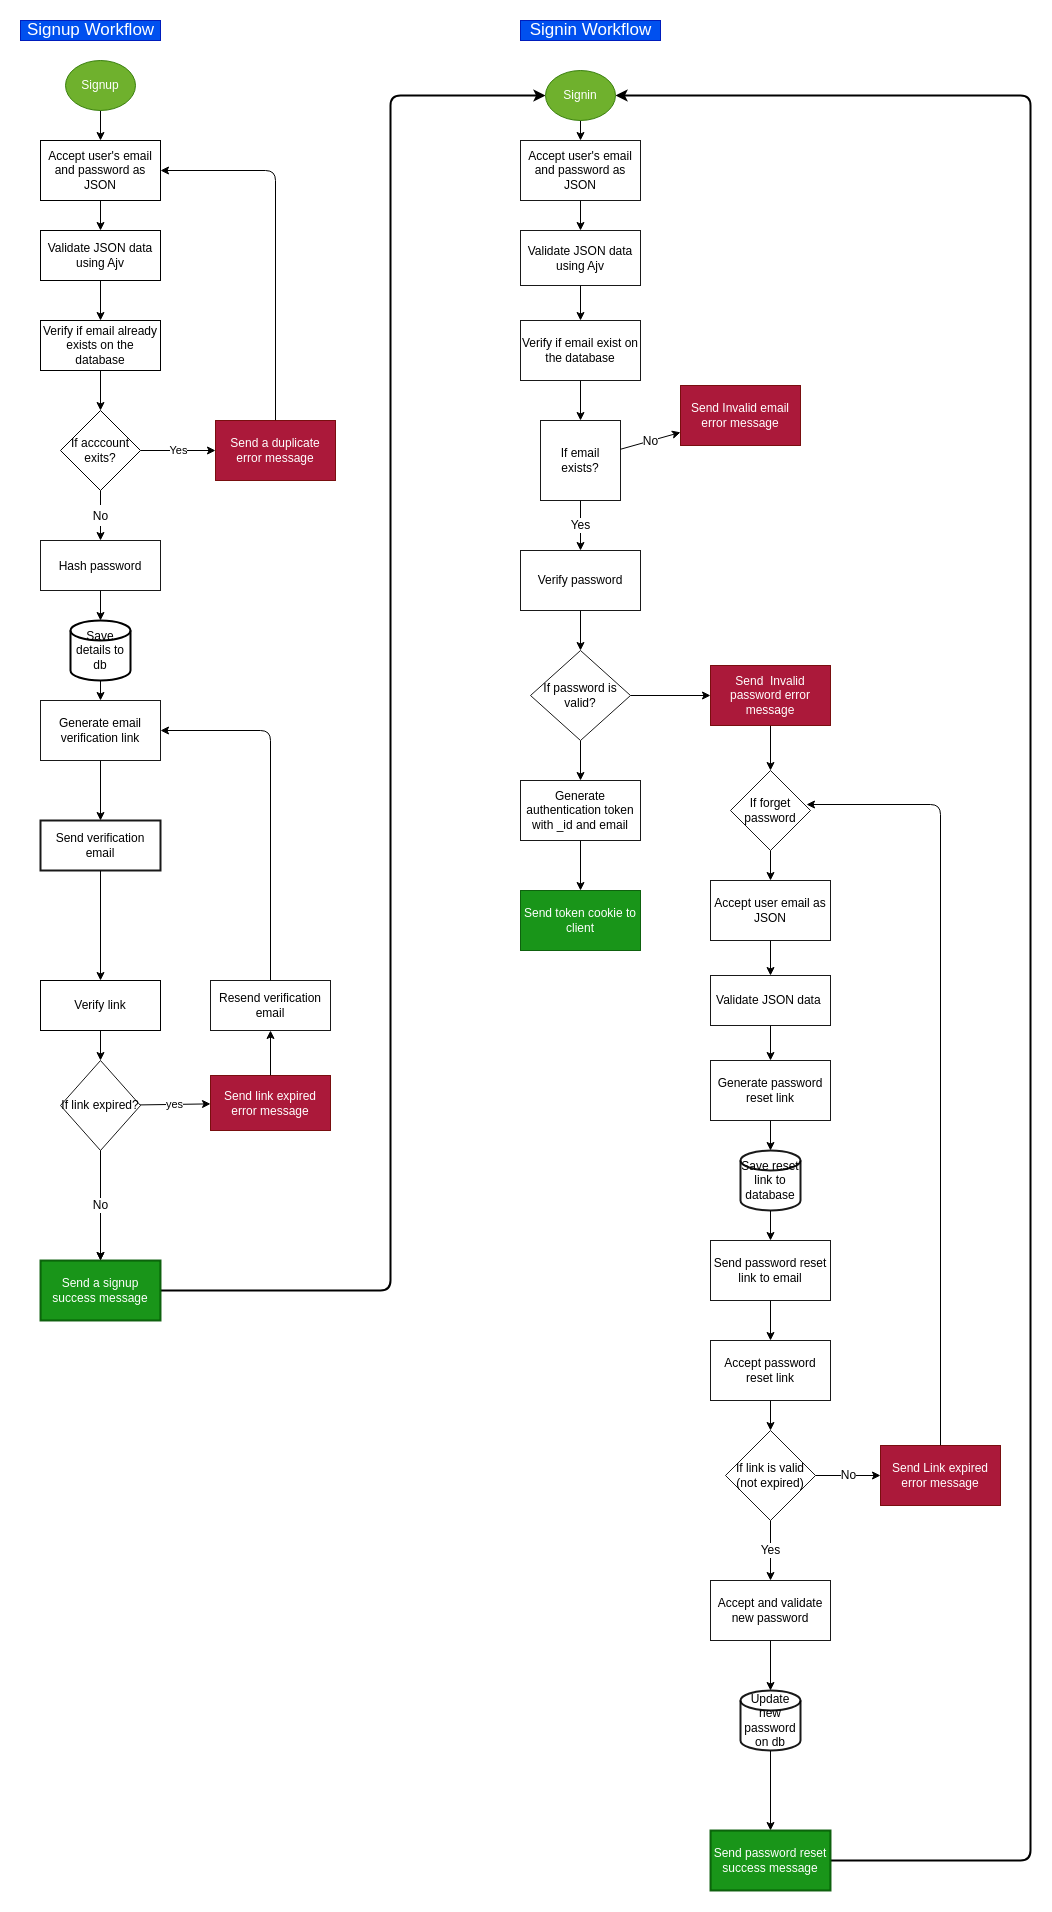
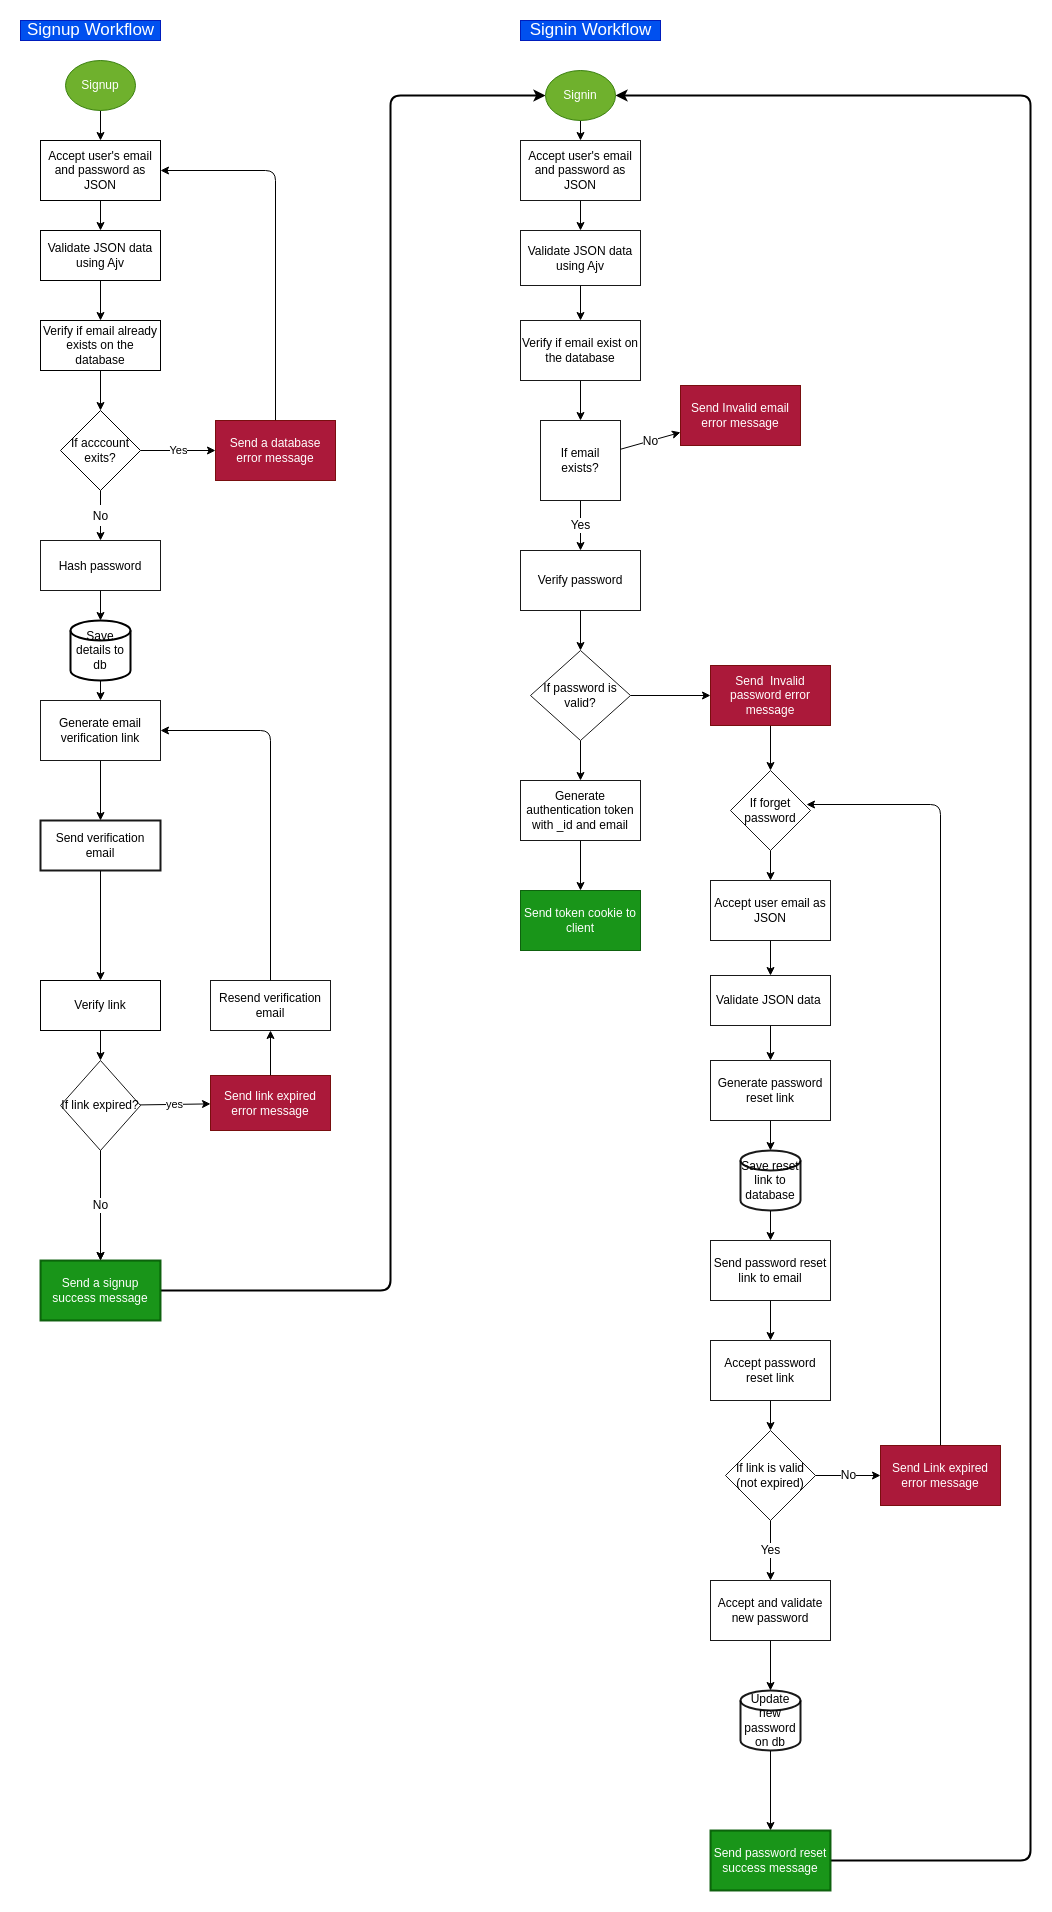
  <mxCell id="0" />
  <mxCell id="1" parent="0" />
  <mxCell id="2" value="" style="edgeStyle=none;html=1;" parent="1" source="3" target="5" edge="1"><mxGeometry relative="1" as="geometry" /></mxCell>
  <mxCell id="3" value="Accept user's email and password as JSON" style="rounded=0;whiteSpace=wrap;html=1;" parent="1" vertex="1"><mxGeometry x="40" y="140" width="120" height="60" as="geometry" /></mxCell>
  <mxCell id="4" value="" style="edgeStyle=none;html=1;" parent="1" source="5" target="7" edge="1"><mxGeometry relative="1" as="geometry" /></mxCell>
  <mxCell id="5" value="Validate JSON data using Ajv" style="rounded=0;whiteSpace=wrap;html=1;" parent="1" vertex="1"><mxGeometry x="40" y="230" width="120" height="50" as="geometry" /></mxCell>
  <mxCell id="6" value="" style="edgeStyle=none;html=1;" parent="1" source="7" target="10" edge="1"><mxGeometry relative="1" as="geometry" /></mxCell>
  <mxCell id="7" value="Verify if email already exists on the database" style="rounded=0;whiteSpace=wrap;html=1;" parent="1" vertex="1"><mxGeometry x="40" y="320" width="120" height="50" as="geometry" /></mxCell>
  <mxCell id="8" value="Yes" style="edgeStyle=none;html=1;" parent="1" source="10" target="12" edge="1"><mxGeometry relative="1" as="geometry" /></mxCell>
  <mxCell id="9" value="&lt;font style=&quot;font-size: 12px&quot;&gt;No&lt;/font&gt;" style="edgeStyle=none;html=1;fontSize=17;" parent="1" source="10" target="18" edge="1"><mxGeometry relative="1" as="geometry" /></mxCell>
  <mxCell id="10" value="If acccount exits?" style="rhombus;whiteSpace=wrap;html=1;rounded=0;" parent="1" vertex="1"><mxGeometry x="60" y="410" width="80" height="80" as="geometry" /></mxCell>
  <mxCell id="11" style="edgeStyle=none;html=1;exitX=0.5;exitY=0;exitDx=0;exitDy=0;entryX=1;entryY=0.5;entryDx=0;entryDy=0;" edge="1" parent="1" source="12" target="3"><mxGeometry relative="1" as="geometry"><Array as="points"><mxPoint x="275" y="170" /></Array></mxGeometry></mxCell>
- <mxCell id="12" value="Send a duplicate error message" style="whiteSpace=wrap;html=1;rounded=0;fillColor=#a20025;fontColor=#ffffff;strokeColor=#6F0000;opacity=90;" parent="1" vertex="1"><mxGeometry x="215" y="420" width="120" height="60" as="geometry" /></mxCell>
+ <mxCell id="12" value="Send a database error message" style="whiteSpace=wrap;html=1;rounded=0;fillColor=#a20025;fontColor=#ffffff;strokeColor=#6F0000;opacity=90;" parent="1" vertex="1"><mxGeometry x="215" y="420" width="120" height="60" as="geometry" /></mxCell>
  <mxCell id="13" style="edgeStyle=none;html=1;" edge="1" parent="1" source="14" target="77"><mxGeometry relative="1" as="geometry" /></mxCell>
  <mxCell id="14" value="Send verification email" style="whiteSpace=wrap;html=1;strokeWidth=2;opacity=90;" parent="1" vertex="1"><mxGeometry x="40" y="820" width="120" height="50" as="geometry" /></mxCell>
  <mxCell id="15" value="" style="edgeStyle=none;html=1;fontSize=12;startArrow=none;" parent="1" source="73" target="20" edge="1"><mxGeometry relative="1" as="geometry"><mxPoint x="100" y="940" as="sourcePoint" /></mxGeometry></mxCell>
  <mxCell id="16" value="&lt;font style=&quot;font-size: 17px&quot;&gt;Signup Workflow&lt;/font&gt;" style="text;html=1;align=center;verticalAlign=middle;resizable=0;points=[];autosize=1;strokeColor=#001DBC;fillColor=#0050ef;fontColor=#ffffff;" parent="1" vertex="1"><mxGeometry x="20" y="20" width="140" height="20" as="geometry" /></mxCell>
  <mxCell id="17" value="" style="edgeStyle=none;html=1;" edge="1" parent="1" source="18" target="83"><mxGeometry relative="1" as="geometry" /></mxCell>
  <mxCell id="18" value="&lt;span style=&quot;font-size: 12px&quot;&gt;Hash password&lt;/span&gt;" style="whiteSpace=wrap;html=1;fontSize=17;opacity=90;strokeWidth=1;" parent="1" vertex="1"><mxGeometry x="40" y="540" width="120" height="50" as="geometry" /></mxCell>
  <mxCell id="19" style="edgeStyle=none;html=1;exitX=1;exitY=0.5;exitDx=0;exitDy=0;entryX=0;entryY=0.5;entryDx=0;entryDy=0;fontSize=12;strokeWidth=2;" parent="1" source="20" target="69" edge="1"><mxGeometry relative="1" as="geometry"><Array as="points"><mxPoint x="390" y="1290" /><mxPoint x="390" y="1060" /><mxPoint x="390" y="95" /></Array></mxGeometry></mxCell>
  <mxCell id="20" value="Send a signup success message" style="whiteSpace=wrap;html=1;strokeWidth=2;opacity=90;fillColor=#008a00;fontColor=#ffffff;strokeColor=#005700;" parent="1" vertex="1"><mxGeometry x="40" y="1260" width="120" height="60" as="geometry" /></mxCell>
  <mxCell id="21" value="" style="edgeStyle=none;html=1;fontSize=17;" parent="1" source="22" target="25" edge="1"><mxGeometry relative="1" as="geometry" /></mxCell>
  <mxCell id="22" value="Accept user's email and password as JSON" style="whiteSpace=wrap;html=1;fontSize=12;strokeWidth=1;opacity=90;" parent="1" vertex="1"><mxGeometry x="520" y="140" width="120" height="60" as="geometry" /></mxCell>
  <mxCell id="23" value="&lt;font style=&quot;font-size: 17px&quot;&gt;Signin Workflow&lt;/font&gt;" style="text;html=1;align=center;verticalAlign=middle;resizable=0;points=[];autosize=1;strokeColor=#001DBC;fillColor=#0050ef;fontSize=12;fontColor=#ffffff;" parent="1" vertex="1"><mxGeometry x="520" y="20" width="140" height="20" as="geometry" /></mxCell>
  <mxCell id="24" value="" style="edgeStyle=none;html=1;fontSize=17;" parent="1" source="25" target="27" edge="1"><mxGeometry relative="1" as="geometry" /></mxCell>
  <mxCell id="25" value="Validate JSON data using Ajv" style="whiteSpace=wrap;html=1;strokeWidth=1;opacity=90;" parent="1" vertex="1"><mxGeometry x="520" y="230" width="120" height="55" as="geometry" /></mxCell>
  <mxCell id="26" value="" style="edgeStyle=none;html=1;fontSize=17;" parent="1" source="27" target="30" edge="1"><mxGeometry relative="1" as="geometry" /></mxCell>
  <mxCell id="27" value="Verify if email exist on the database" style="whiteSpace=wrap;html=1;strokeWidth=1;opacity=90;" parent="1" vertex="1"><mxGeometry x="520" y="320" width="120" height="60" as="geometry" /></mxCell>
  <mxCell id="28" value="&lt;font style=&quot;font-size: 12px&quot;&gt;No&lt;/font&gt;" style="edgeStyle=none;html=1;fontSize=17;" parent="1" source="30" target="31" edge="1"><mxGeometry relative="1" as="geometry" /></mxCell>
  <mxCell id="29" value="Yes" style="edgeStyle=none;html=1;fontSize=12;" parent="1" source="30" target="33" edge="1"><mxGeometry relative="1" as="geometry" /></mxCell>
  <mxCell id="30" value="If email exists?" style="whiteSpace=wrap;html=1;strokeWidth=1;opacity=90;rounded=0;" parent="1" vertex="1"><mxGeometry x="540" y="420" width="80" height="80" as="geometry" /></mxCell>
  <mxCell id="31" value="Send Invalid email error message" style="whiteSpace=wrap;html=1;strokeWidth=1;opacity=90;fillColor=#a20025;fontColor=#ffffff;strokeColor=#6F0000;" parent="1" vertex="1"><mxGeometry x="680" y="385" width="120" height="60" as="geometry" /></mxCell>
  <mxCell id="32" value="" style="edgeStyle=none;html=1;fontSize=12;" parent="1" source="33" target="36" edge="1"><mxGeometry relative="1" as="geometry" /></mxCell>
  <mxCell id="33" value="Verify password" style="whiteSpace=wrap;html=1;strokeWidth=1;opacity=90;" parent="1" vertex="1"><mxGeometry x="520" y="550" width="120" height="60" as="geometry" /></mxCell>
  <mxCell id="34" value="" style="edgeStyle=none;html=1;fontSize=12;" parent="1" source="36" target="38" edge="1"><mxGeometry relative="1" as="geometry" /></mxCell>
  <mxCell id="35" value="" style="edgeStyle=none;html=1;fontSize=12;" parent="1" source="36" target="40" edge="1"><mxGeometry relative="1" as="geometry" /></mxCell>
  <mxCell id="36" value="If password is valid?" style="rhombus;whiteSpace=wrap;html=1;strokeWidth=1;opacity=90;" parent="1" vertex="1"><mxGeometry x="530" y="650" width="100" height="90" as="geometry" /></mxCell>
  <mxCell id="37" value="" style="edgeStyle=none;html=1;fontSize=12;" parent="1" source="38" target="44" edge="1"><mxGeometry relative="1" as="geometry" /></mxCell>
  <mxCell id="38" value="Send&amp;nbsp; Invalid password error message" style="whiteSpace=wrap;html=1;strokeWidth=1;opacity=90;fillColor=#a20025;fontColor=#ffffff;strokeColor=#6F0000;" parent="1" vertex="1"><mxGeometry x="710" y="665" width="120" height="60" as="geometry" /></mxCell>
  <mxCell id="39" value="" style="edgeStyle=none;html=1;fontSize=12;" parent="1" source="40" target="41" edge="1"><mxGeometry relative="1" as="geometry" /></mxCell>
  <mxCell id="40" value="Generate authentication token with _id and email" style="whiteSpace=wrap;html=1;strokeWidth=1;opacity=90;" parent="1" vertex="1"><mxGeometry x="520" y="780" width="120" height="60" as="geometry" /></mxCell>
  <mxCell id="41" value="Send token cookie to client" style="whiteSpace=wrap;html=1;strokeWidth=1;opacity=90;fillColor=#008a00;fontColor=#ffffff;strokeColor=#005700;" parent="1" vertex="1"><mxGeometry x="520" y="890" width="120" height="60" as="geometry" /></mxCell>
  <mxCell id="42" value="No" style="edgeStyle=none;html=1;fontSize=12;" parent="1" source="73" target="20" edge="1"><mxGeometry relative="1" as="geometry" /></mxCell>
  <mxCell id="43" value="" style="edgeStyle=none;html=1;fontSize=12;" parent="1" source="44" target="46" edge="1"><mxGeometry relative="1" as="geometry" /></mxCell>
  <mxCell id="44" value="If forget password" style="rhombus;whiteSpace=wrap;html=1;fontSize=12;strokeWidth=1;opacity=90;" parent="1" vertex="1"><mxGeometry x="730" y="770" width="80" height="80" as="geometry" /></mxCell>
  <mxCell id="45" value="" style="edgeStyle=none;html=1;fontSize=12;" parent="1" source="46" target="48" edge="1"><mxGeometry relative="1" as="geometry" /></mxCell>
  <mxCell id="46" value="Accept user email as JSON" style="whiteSpace=wrap;html=1;strokeWidth=1;opacity=90;" parent="1" vertex="1"><mxGeometry x="710" y="880" width="120" height="60" as="geometry" /></mxCell>
  <mxCell id="47" value="" style="edgeStyle=none;html=1;fontSize=12;" parent="1" source="48" target="54" edge="1"><mxGeometry relative="1" as="geometry" /></mxCell>
  <mxCell id="48" value="Validate JSON data&amp;nbsp;" style="whiteSpace=wrap;html=1;strokeWidth=1;opacity=90;" parent="1" vertex="1"><mxGeometry x="710" y="975" width="120" height="50" as="geometry" /></mxCell>
  <mxCell id="49" value="" style="edgeStyle=none;html=1;fontSize=12;" parent="1" source="50" target="52" edge="1"><mxGeometry relative="1" as="geometry" /></mxCell>
  <mxCell id="50" value="Send password reset link to email" style="whiteSpace=wrap;html=1;strokeWidth=1;opacity=90;" parent="1" vertex="1"><mxGeometry x="710" y="1240" width="120" height="60" as="geometry" /></mxCell>
  <mxCell id="51" value="" style="edgeStyle=none;html=1;fontSize=12;" parent="1" source="52" target="57" edge="1"><mxGeometry relative="1" as="geometry" /></mxCell>
  <mxCell id="52" value="Accept password reset link" style="whiteSpace=wrap;html=1;strokeWidth=1;opacity=90;" parent="1" vertex="1"><mxGeometry x="710" y="1340" width="120" height="60" as="geometry" /></mxCell>
  <mxCell id="53" value="" style="edgeStyle=none;html=1;fontSize=12;" parent="1" source="54" target="63" edge="1"><mxGeometry relative="1" as="geometry" /></mxCell>
  <mxCell id="54" value="Generate password reset link" style="whiteSpace=wrap;html=1;fontSize=12;strokeWidth=1;opacity=90;" parent="1" vertex="1"><mxGeometry x="710" y="1060" width="120" height="60" as="geometry" /></mxCell>
  <mxCell id="55" value="Yes" style="edgeStyle=none;html=1;fontSize=12;" parent="1" source="57" target="59" edge="1"><mxGeometry relative="1" as="geometry" /></mxCell>
  <mxCell id="56" value="No" style="edgeStyle=none;html=1;fontSize=12;" parent="1" source="57" target="65" edge="1"><mxGeometry relative="1" as="geometry" /></mxCell>
  <mxCell id="57" value="If link is valid (not expired)" style="rhombus;whiteSpace=wrap;html=1;strokeWidth=1;opacity=90;" parent="1" vertex="1"><mxGeometry x="725" y="1430" width="90" height="90" as="geometry" /></mxCell>
  <mxCell id="58" value="" style="edgeStyle=none;html=1;fontSize=12;entryX=0.5;entryY=0;entryDx=0;entryDy=0;entryPerimeter=0;" parent="1" source="59" target="61" edge="1"><mxGeometry relative="1" as="geometry"><mxPoint x="770" y="1680" as="targetPoint" /></mxGeometry></mxCell>
  <mxCell id="59" value="Accept and validate new password" style="whiteSpace=wrap;html=1;strokeWidth=1;opacity=90;" parent="1" vertex="1"><mxGeometry x="710" y="1580" width="120" height="60" as="geometry" /></mxCell>
  <mxCell id="60" value="" style="edgeStyle=none;html=1;fontSize=12;" parent="1" source="61" target="67" edge="1"><mxGeometry relative="1" as="geometry" /></mxCell>
  <mxCell id="61" value="Update new password on db" style="strokeWidth=2;html=1;shape=mxgraph.flowchart.database;whiteSpace=wrap;fontSize=12;opacity=90;" parent="1" vertex="1"><mxGeometry x="740" y="1690" width="60" height="60" as="geometry" /></mxCell>
  <mxCell id="62" value="" style="edgeStyle=none;html=1;fontSize=12;" parent="1" source="63" target="50" edge="1"><mxGeometry relative="1" as="geometry" /></mxCell>
  <mxCell id="63" value="Save reset link to database" style="strokeWidth=2;html=1;shape=mxgraph.flowchart.database;whiteSpace=wrap;fontSize=12;opacity=90;" parent="1" vertex="1"><mxGeometry x="740" y="1150" width="60" height="60" as="geometry" /></mxCell>
  <mxCell id="64" style="edgeStyle=none;html=1;entryX=0.95;entryY=0.425;entryDx=0;entryDy=0;entryPerimeter=0;fontSize=12;" parent="1" source="65" target="44" edge="1"><mxGeometry relative="1" as="geometry"><Array as="points"><mxPoint x="940" y="804" /></Array></mxGeometry></mxCell>
  <mxCell id="65" value="Send Link expired error message" style="whiteSpace=wrap;html=1;strokeWidth=1;opacity=90;fillColor=#a20025;fontColor=#ffffff;strokeColor=#6F0000;" parent="1" vertex="1"><mxGeometry x="880" y="1445" width="120" height="60" as="geometry" /></mxCell>
  <mxCell id="66" style="edgeStyle=none;html=1;exitX=1;exitY=0.5;exitDx=0;exitDy=0;entryX=1;entryY=0.5;entryDx=0;entryDy=0;fontSize=12;strokeWidth=2;" parent="1" source="67" target="69" edge="1"><mxGeometry relative="1" as="geometry"><Array as="points"><mxPoint x="1030" y="1860" /><mxPoint x="1030" y="95" /></Array></mxGeometry></mxCell>
  <mxCell id="67" value="Send password reset success message" style="whiteSpace=wrap;html=1;strokeWidth=2;opacity=90;fillColor=#008a00;fontColor=#ffffff;strokeColor=#005700;" parent="1" vertex="1"><mxGeometry x="710" y="1830" width="120" height="60" as="geometry" /></mxCell>
  <mxCell id="68" value="" style="edgeStyle=none;html=1;fontSize=12;" parent="1" source="69" target="22" edge="1"><mxGeometry relative="1" as="geometry" /></mxCell>
  <mxCell id="69" value="Signin" style="ellipse;whiteSpace=wrap;html=1;fontSize=12;strokeWidth=1;opacity=90;fillColor=#60a917;fontColor=#ffffff;strokeColor=#2D7600;" parent="1" vertex="1"><mxGeometry x="545" width="70" height="50" as="geometry" y="70" /></mxCell>
  <mxCell id="70" value="" style="edgeStyle=none;html=1;fontSize=12;" parent="1" source="71" target="3" edge="1"><mxGeometry relative="1" as="geometry" /></mxCell>
  <mxCell id="71" value="Signup" style="ellipse;whiteSpace=wrap;html=1;fontSize=12;strokeWidth=1;opacity=90;fillColor=#60a917;fontColor=#ffffff;strokeColor=#2D7600;" parent="1" vertex="1"><mxGeometry x="65" y="60" width="70" height="50" as="geometry" /></mxCell>
  <mxCell id="72" value="yes" style="edgeStyle=none;html=1;" edge="1" parent="1" source="73" target="79"><mxGeometry relative="1" as="geometry" /></mxCell>
  <mxCell id="73" value="If link expired?" style="rhombus;whiteSpace=wrap;html=1;fontSize=12;strokeWidth=1;opacity=90;" parent="1" vertex="1"><mxGeometry x="60" y="1060" width="80" height="90" as="geometry" /></mxCell>
  <mxCell id="74" style="edgeStyle=none;html=1;exitX=0.5;exitY=1;exitDx=0;exitDy=0;entryX=0.5;entryY=0;entryDx=0;entryDy=0;" edge="1" parent="1" source="75" target="14"><mxGeometry relative="1" as="geometry" /></mxCell>
  <mxCell id="75" value="Generate email verification link" style="rounded=0;whiteSpace=wrap;html=1;fontSize=12;strokeWidth=1;opacity=90;" parent="1" vertex="1"><mxGeometry x="40" y="700" width="120" height="60" as="geometry" /></mxCell>
  <mxCell id="76" value="" style="edgeStyle=none;html=1;" edge="1" parent="1" source="77" target="73"><mxGeometry relative="1" as="geometry" /></mxCell>
  <mxCell id="77" value="Verify link" style="whiteSpace=wrap;html=1;" vertex="1" parent="1"><mxGeometry x="40" y="980" width="120" height="50" as="geometry" /></mxCell>
  <mxCell id="78" value="" style="edgeStyle=none;html=1;" edge="1" parent="1" source="79" target="81"><mxGeometry relative="1" as="geometry" /></mxCell>
  <mxCell id="79" value="Send link expired error message" style="whiteSpace=wrap;html=1;strokeWidth=1;opacity=90;fillColor=#a20025;fontColor=#ffffff;strokeColor=#6F0000;" vertex="1" parent="1"><mxGeometry x="210" y="1075" width="120" height="55" as="geometry" /></mxCell>
  <mxCell id="80" style="edgeStyle=none;html=1;exitX=0.5;exitY=0;exitDx=0;exitDy=0;entryX=1;entryY=0.5;entryDx=0;entryDy=0;" edge="1" parent="1" source="81" target="75"><mxGeometry relative="1" as="geometry"><Array as="points"><mxPoint x="270" y="730" /></Array></mxGeometry></mxCell>
  <mxCell id="81" value="Resend verification email" style="whiteSpace=wrap;html=1;strokeWidth=1;opacity=90;" vertex="1" parent="1"><mxGeometry x="210" y="980" width="120" height="50" as="geometry" /></mxCell>
  <mxCell id="82" value="" style="edgeStyle=none;html=1;" edge="1" parent="1" source="83" target="75"><mxGeometry relative="1" as="geometry" /></mxCell>
  <mxCell id="83" value="Save details to db" style="strokeWidth=2;html=1;shape=mxgraph.flowchart.database;whiteSpace=wrap;" vertex="1" parent="1"><mxGeometry x="70" y="620" width="60" height="60" as="geometry" /></mxCell>
